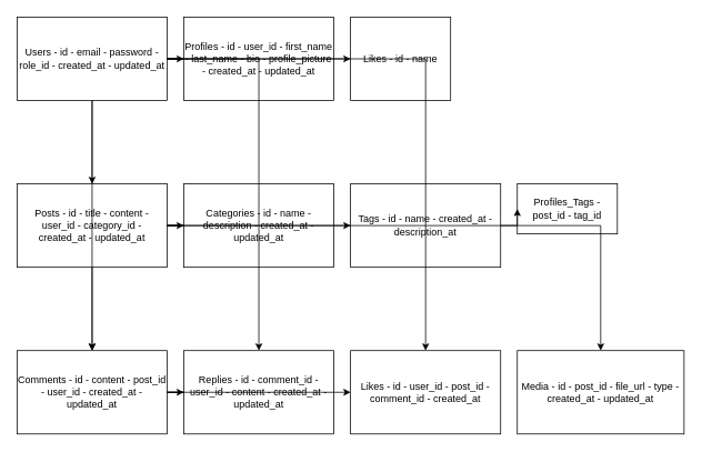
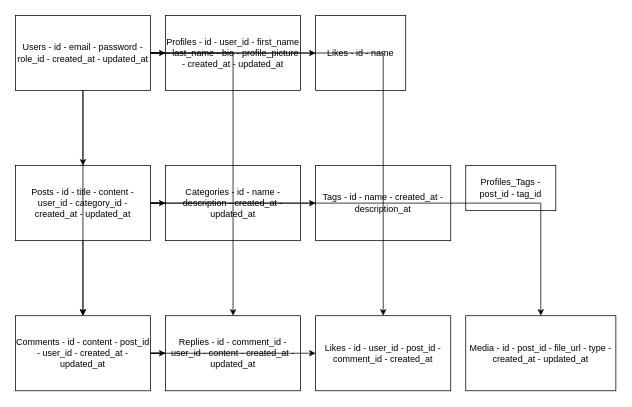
  <mxCell id="0" />
  <mxCell id="1" parent="0" />
  <mxCell id="2" value="Users - id - email - password - role_id - created_at - updated_at" style="shape=rectangle;whiteSpace=wrap;html=1;" vertex="1" parent="1"><mxGeometry x="20" y="20" width="180" height="100" as="geometry" /></mxCell>
  <mxCell id="3" value="Profiles - id - user_id - first_name - last_name - bio - profile_picture - created_at - updated_at" style="shape=rectangle;whiteSpace=wrap;html=1;" vertex="1" parent="1"><mxGeometry x="220" y="20" width="180" height="100" as="geometry" /></mxCell>
  <mxCell id="4" value="Likes - id - name" style="shape=rectangle;whiteSpace=wrap;html=1;" vertex="1" parent="1"><mxGeometry x="420" y="20" width="120" height="100" as="geometry" /></mxCell>
  <mxCell id="5" value="Posts - id - title - content - user_id - category_id - created_at - updated_at" style="shape=rectangle;whiteSpace=wrap;html=1;" vertex="1" parent="1"><mxGeometry x="20" y="220" width="180" height="100" as="geometry" /></mxCell>
  <mxCell id="6" value="Categories - id - name - description - created_at - updated_at" style="shape=rectangle;whiteSpace=wrap;html=1;" vertex="1" parent="1"><mxGeometry x="220" y="220" width="180" height="100" as="geometry" /></mxCell>
  <mxCell id="7" value="Tags - id - name - created_at - description_at" style="shape=rectangle;whiteSpace=wrap;html=1;" vertex="1" parent="1"><mxGeometry x="420" y="220" width="180" height="100" as="geometry" /></mxCell>
  <mxCell id="8" value="Profiles_Tags - post_id - tag_id" style="shape=rectangle;whiteSpace=wrap;html=1;" vertex="1" parent="1"><mxGeometry x="620" y="220" width="120" height="60" as="geometry" /></mxCell>
  <mxCell id="9" value="Comments - id - content - post_id - user_id - created_at - updated_at" style="shape=rectangle;whiteSpace=wrap;html=1;" vertex="1" parent="1"><mxGeometry x="20" y="420" width="180" height="100" as="geometry" /></mxCell>
  <mxCell id="10" value="Replies - id - comment_id - user_id - content - created_at - updated_at" style="shape=rectangle;whiteSpace=wrap;html=1;" vertex="1" parent="1"><mxGeometry x="220" y="420" width="180" height="100" as="geometry" /></mxCell>
  <mxCell id="11" value="Likes - id - user_id - post_id - comment_id - created_at" style="shape=rectangle;whiteSpace=wrap;html=1;" vertex="1" parent="1"><mxGeometry x="420" y="420" width="180" height="100" as="geometry" /></mxCell>
  <mxCell id="12" value="Media - id - post_id - file_url - type - created_at - updated_at" style="shape=rectangle;whiteSpace=wrap;html=1;" vertex="1" parent="1"><mxGeometry x="620" y="420" width="200" height="100" as="geometry" /></mxCell>
  <mxCell id="13" style="edgeStyle=orthogonalEdgeStyle;rounded=0;orthogonalLoop=1;jettySize=auto;html=1;" edge="1" parent="1" source="2" target="3"><mxGeometry relative="1" as="geometry" /></mxCell>
  <mxCell id="14" style="edgeStyle=orthogonalEdgeStyle;rounded=0;orthogonalLoop=1;jettySize=auto;html=1;" edge="1" parent="1" source="2" target="5"><mxGeometry relative="1" as="geometry" /></mxCell>
  <mxCell id="15" style="edgeStyle=orthogonalEdgeStyle;rounded=0;orthogonalLoop=1;jettySize=auto;html=1;" edge="1" parent="1" source="2" target="9"><mxGeometry relative="1" as="geometry" /></mxCell>
  <mxCell id="16" style="edgeStyle=orthogonalEdgeStyle;rounded=0;orthogonalLoop=1;jettySize=auto;html=1;" edge="1" parent="1" source="2" target="11"><mxGeometry relative="1" as="geometry" /></mxCell>
  <mxCell id="17" style="edgeStyle=orthogonalEdgeStyle;rounded=0;orthogonalLoop=1;jettySize=auto;html=1;" edge="1" parent="1" source="2" target="10"><mxGeometry relative="1" as="geometry" /></mxCell>
  <mxCell id="18" style="edgeStyle=orthogonalEdgeStyle;rounded=0;orthogonalLoop=1;jettySize=auto;html=1;" edge="1" parent="1" source="2" target="4"><mxGeometry relative="1" as="geometry" /></mxCell>
  <mxCell id="19" style="edgeStyle=orthogonalEdgeStyle;rounded=0;orthogonalLoop=1;jettySize=auto;html=1;" edge="1" parent="1" source="5" target="6"><mxGeometry relative="1" as="geometry" /></mxCell>
  <mxCell id="20" style="edgeStyle=orthogonalEdgeStyle;rounded=0;orthogonalLoop=1;jettySize=auto;html=1;" edge="1" parent="1" source="5" target="7"><mxGeometry relative="1" as="geometry" /></mxCell>
  <mxCell id="21" style="edgeStyle=orthogonalEdgeStyle;rounded=0;orthogonalLoop=1;jettySize=auto;html=1;" edge="1" parent="1" source="5" target="9"><mxGeometry relative="1" as="geometry" /></mxCell>
  <mxCell id="22" style="edgeStyle=orthogonalEdgeStyle;rounded=0;orthogonalLoop=1;jettySize=auto;html=1;" edge="1" parent="1" source="5" target="12"><mxGeometry relative="1" as="geometry" /></mxCell>
- <mxCell id="23" style="edgeStyle=orthogonalEdgeStyle;rounded=0;orthogonalLoop=1;jettySize=auto;html=1;" edge="1" parent="1" source="7" target="8"><mxGeometry relative="1" as="geometry" /></mxCell>
  <mxCell id="24" style="edgeStyle=orthogonalEdgeStyle;rounded=0;orthogonalLoop=1;jettySize=auto;html=1;" edge="1" parent="1" source="9" target="10"><mxGeometry relative="1" as="geometry" /></mxCell>
  <mxCell id="25" style="edgeStyle=orthogonalEdgeStyle;rounded=0;orthogonalLoop=1;jettySize=auto;html=1;" edge="1" parent="1" source="9" target="11"><mxGeometry relative="1" as="geometry" /></mxCell>
